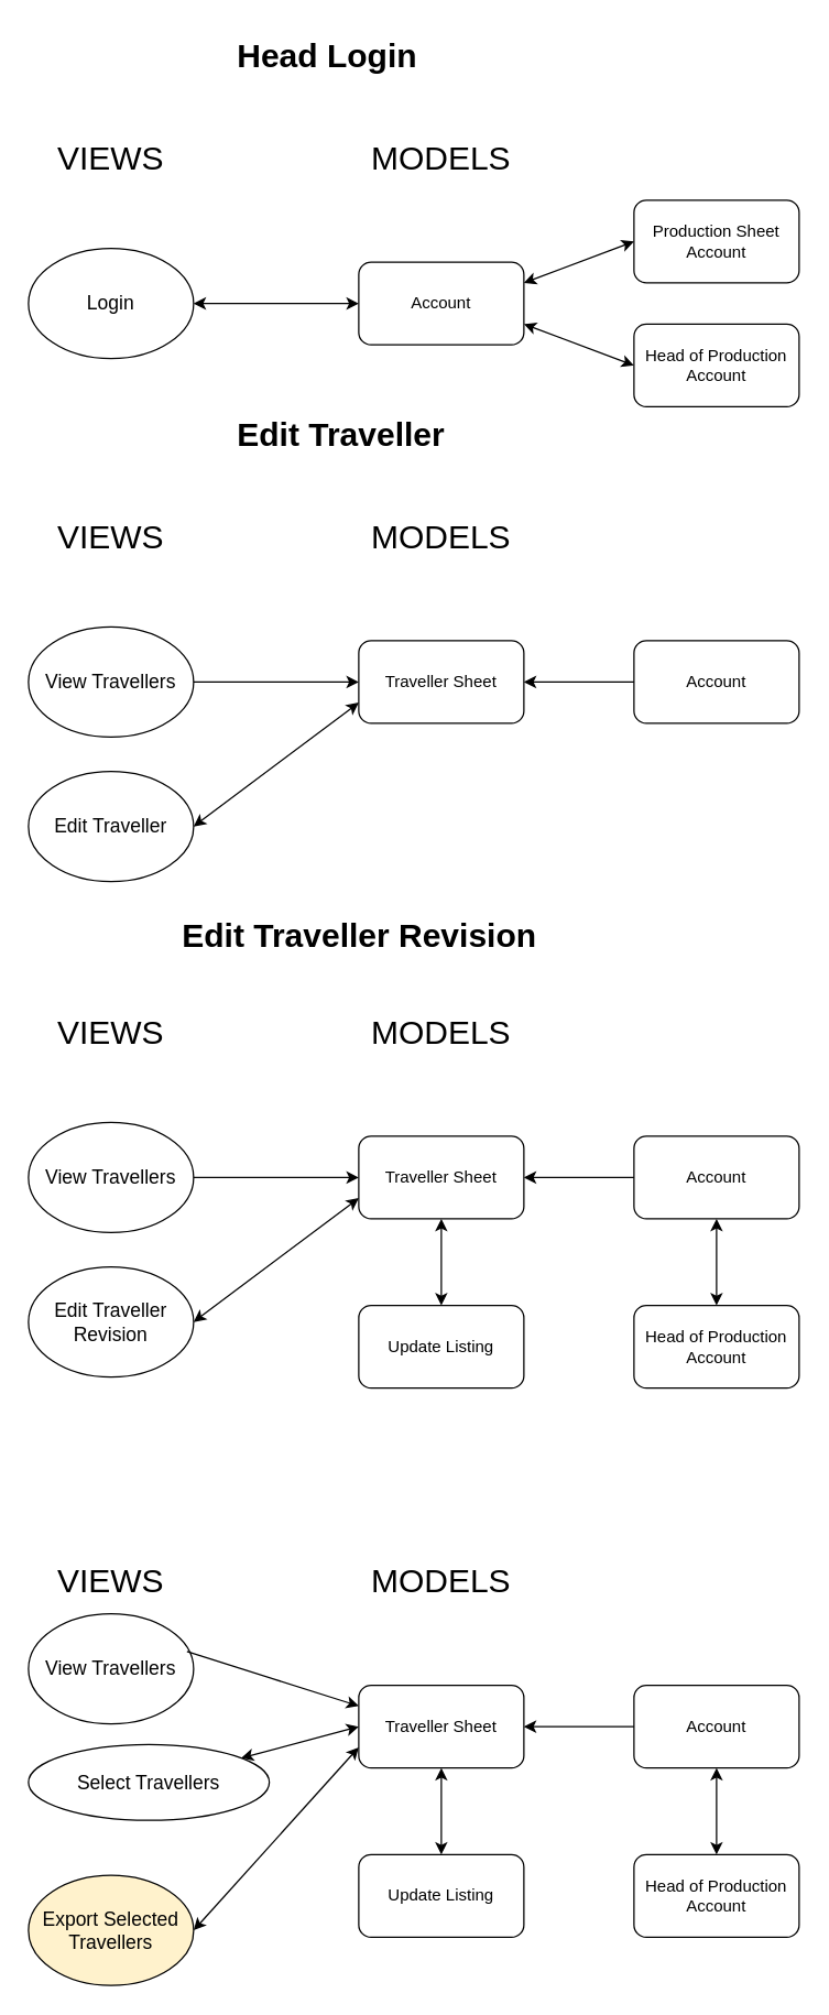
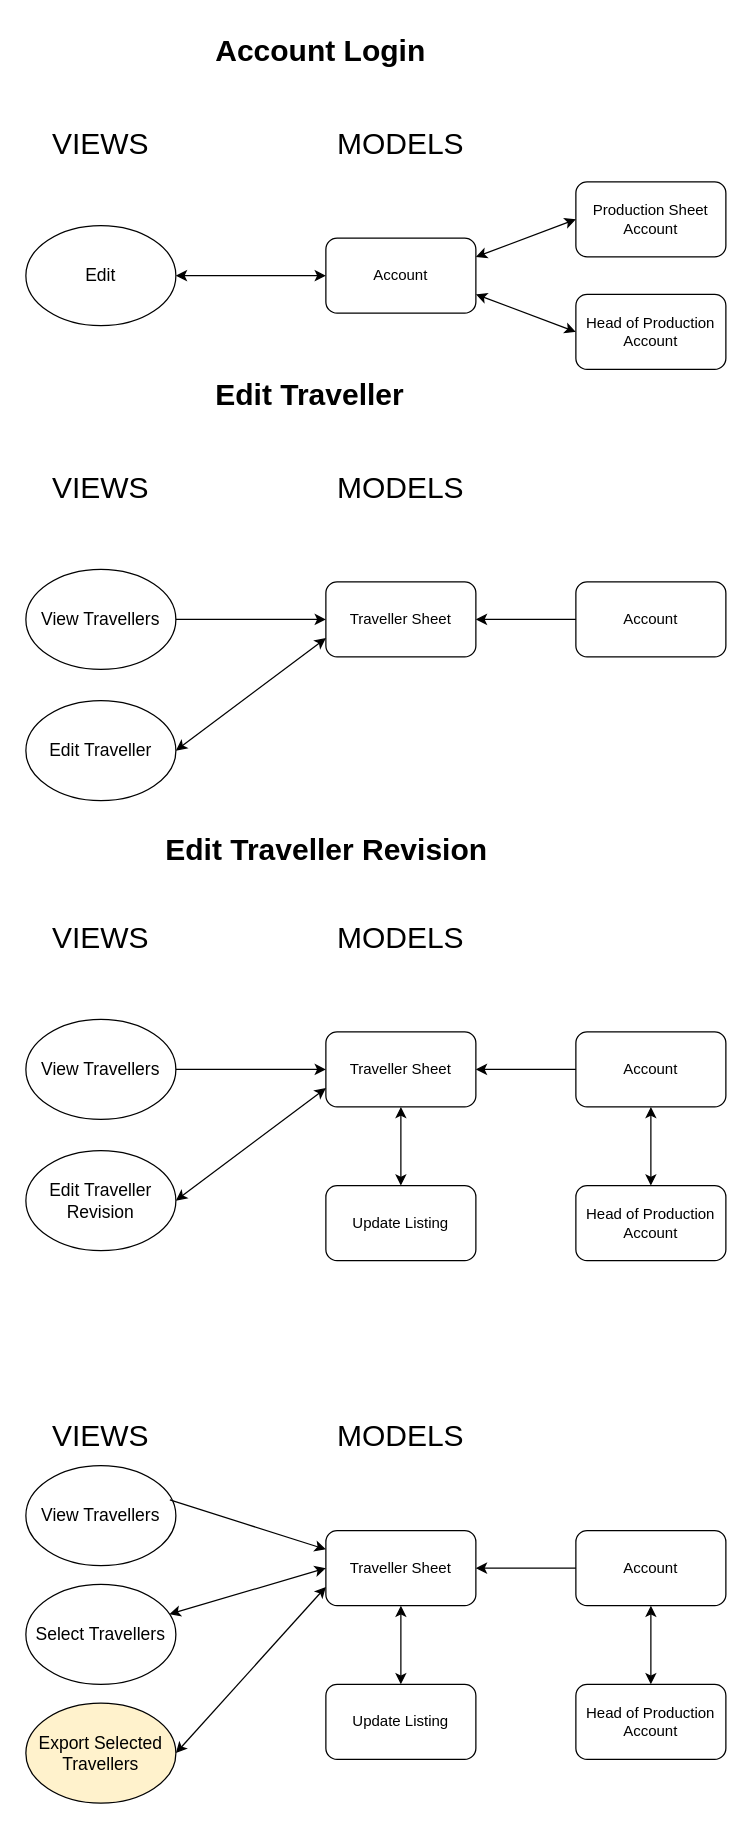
  <mxCell id="0" />
  <mxCell id="1" parent="0" />
  <mxCell id="2" value="&lt;font style=&quot;font-size: 24px;&quot;&gt;VIEWS&lt;/font&gt;" style="text;html=1;align=center;verticalAlign=middle;whiteSpace=wrap;rounded=0;" vertex="1" parent="1"><mxGeometry x="50" y="100" width="60" height="30" as="geometry" /></mxCell>
  <mxCell id="3" value="&lt;font style=&quot;font-size: 24px;&quot;&gt;MODELS&lt;/font&gt;" style="text;html=1;align=center;verticalAlign=middle;whiteSpace=wrap;rounded=0;" vertex="1" parent="1"><mxGeometry x="290" y="100" width="60" height="30" as="geometry" /></mxCell>
- <mxCell id="4" value="&lt;font style=&quot;font-size: 14px;&quot;&gt;Login&lt;/font&gt;" style="ellipse;whiteSpace=wrap;html=1;" vertex="1" parent="1"><mxGeometry x="20" y="180" width="120" height="80" as="geometry" /></mxCell>
+ <mxCell id="4" value="&lt;font style=&quot;font-size: 14px;&quot;&gt;Edit&lt;/font&gt;" style="ellipse;whiteSpace=wrap;html=1;" vertex="1" parent="1"><mxGeometry x="20" y="180" width="120" height="80" as="geometry" /></mxCell>
  <mxCell id="5" value="Account" style="rounded=1;whiteSpace=wrap;html=1;" vertex="1" parent="1"><mxGeometry x="260" y="190" width="120" height="60" as="geometry" /></mxCell>
  <mxCell id="6" value="Production Sheet Account" style="rounded=1;whiteSpace=wrap;html=1;" vertex="1" parent="1"><mxGeometry x="460" y="145" width="120" height="60" as="geometry" /></mxCell>
  <mxCell id="7" value="Head of Production Account" style="rounded=1;whiteSpace=wrap;html=1;" vertex="1" parent="1"><mxGeometry x="460" y="235" width="120" height="60" as="geometry" /></mxCell>
  <mxCell id="8" value="" style="endArrow=classic;startArrow=classic;html=1;rounded=0;entryX=0;entryY=0.5;entryDx=0;entryDy=0;exitX=1;exitY=0.25;exitDx=0;exitDy=0;" edge="1" parent="1" source="5" target="6"><mxGeometry width="50" height="50" relative="1" as="geometry"><mxPoint x="390" y="190" as="sourcePoint" /><mxPoint x="440" y="140" as="targetPoint" /></mxGeometry></mxCell>
  <mxCell id="9" value="" style="endArrow=classic;startArrow=classic;html=1;rounded=0;entryX=0;entryY=0.5;entryDx=0;entryDy=0;exitX=1;exitY=0.75;exitDx=0;exitDy=0;" edge="1" parent="1" source="5" target="7"><mxGeometry width="50" height="50" relative="1" as="geometry"><mxPoint x="390" y="215" as="sourcePoint" /><mxPoint x="470" y="185" as="targetPoint" /></mxGeometry></mxCell>
  <mxCell id="10" value="" style="endArrow=classic;startArrow=classic;html=1;rounded=0;entryX=0;entryY=0.5;entryDx=0;entryDy=0;exitX=1;exitY=0.5;exitDx=0;exitDy=0;" edge="1" parent="1" source="4" target="5"><mxGeometry width="50" height="50" relative="1" as="geometry"><mxPoint x="160" y="260" as="sourcePoint" /><mxPoint x="210" y="210" as="targetPoint" /></mxGeometry></mxCell>
- <mxCell id="11" value="&lt;h1 style=&quot;margin-top: 0px;&quot;&gt;Head Login&lt;/h1&gt;" style="text;html=1;whiteSpace=wrap;overflow=hidden;rounded=0;" vertex="1" parent="1"><mxGeometry x="170" y="20" width="180" height="120" as="geometry" /></mxCell>
+ <mxCell id="11" value="&lt;h1 style=&quot;margin-top: 0px;&quot;&gt;Account Login&lt;/h1&gt;" style="text;html=1;whiteSpace=wrap;overflow=hidden;rounded=0;" vertex="1" parent="1"><mxGeometry x="170" y="20" width="180" height="120" as="geometry" /></mxCell>
  <mxCell id="12" value="&lt;font style=&quot;font-size: 24px;&quot;&gt;VIEWS&lt;/font&gt;" style="text;html=1;align=center;verticalAlign=middle;whiteSpace=wrap;rounded=0;" vertex="1" parent="1"><mxGeometry x="50" y="375" width="60" height="30" as="geometry" /></mxCell>
  <mxCell id="13" value="&lt;font style=&quot;font-size: 24px;&quot;&gt;MODELS&lt;/font&gt;" style="text;html=1;align=center;verticalAlign=middle;whiteSpace=wrap;rounded=0;" vertex="1" parent="1"><mxGeometry x="290" y="375" width="60" height="30" as="geometry" /></mxCell>
  <mxCell id="14" value="&lt;font style=&quot;font-size: 14px;&quot;&gt;View Travellers&lt;/font&gt;" style="ellipse;whiteSpace=wrap;html=1;" vertex="1" parent="1"><mxGeometry x="20" y="455" width="120" height="80" as="geometry" /></mxCell>
  <mxCell id="15" value="Traveller Sheet" style="rounded=1;whiteSpace=wrap;html=1;" vertex="1" parent="1"><mxGeometry x="260" y="465" width="120" height="60" as="geometry" /></mxCell>
  <mxCell id="16" value="Account" style="rounded=1;whiteSpace=wrap;html=1;" vertex="1" parent="1"><mxGeometry x="460" y="465" width="120" height="60" as="geometry" /></mxCell>
  <mxCell id="17" value="" style="endArrow=classic;startArrow=classic;html=1;rounded=0;entryX=0;entryY=0.75;entryDx=0;entryDy=0;exitX=1;exitY=0.5;exitDx=0;exitDy=0;" edge="1" parent="1" source="19" target="15"><mxGeometry width="50" height="50" relative="1" as="geometry"><mxPoint x="160" y="590" as="sourcePoint" /><mxPoint x="280" y="590" as="targetPoint" /></mxGeometry></mxCell>
  <mxCell id="18" value="&lt;h1 style=&quot;margin-top: 0px;&quot;&gt;Edit Traveller&lt;/h1&gt;" style="text;html=1;whiteSpace=wrap;overflow=hidden;rounded=0;" vertex="1" parent="1"><mxGeometry x="170" y="295" width="180" height="47" as="geometry" /></mxCell>
  <mxCell id="19" value="&lt;font style=&quot;font-size: 14px;&quot;&gt;Edit Traveller&lt;/font&gt;" style="ellipse;whiteSpace=wrap;html=1;" vertex="1" parent="1"><mxGeometry x="20" y="560" width="120" height="80" as="geometry" /></mxCell>
  <mxCell id="20" value="" style="endArrow=classic;html=1;rounded=0;exitX=1;exitY=0.5;exitDx=0;exitDy=0;entryX=0;entryY=0.5;entryDx=0;entryDy=0;" edge="1" parent="1" source="14" target="15"><mxGeometry width="50" height="50" relative="1" as="geometry"><mxPoint x="170" y="510" as="sourcePoint" /><mxPoint x="220" y="460" as="targetPoint" /></mxGeometry></mxCell>
  <mxCell id="21" value="" style="endArrow=classic;html=1;rounded=0;exitX=0;exitY=0.5;exitDx=0;exitDy=0;entryX=1;entryY=0.5;entryDx=0;entryDy=0;" edge="1" parent="1" source="16" target="15"><mxGeometry width="50" height="50" relative="1" as="geometry"><mxPoint x="370" y="610" as="sourcePoint" /><mxPoint x="420" y="560" as="targetPoint" /></mxGeometry></mxCell>
  <mxCell id="22" value="&lt;font style=&quot;font-size: 24px;&quot;&gt;VIEWS&lt;/font&gt;" style="text;html=1;align=center;verticalAlign=middle;whiteSpace=wrap;rounded=0;" vertex="1" parent="1"><mxGeometry x="50" y="735" width="60" height="30" as="geometry" /></mxCell>
  <mxCell id="23" value="&lt;font style=&quot;font-size: 24px;&quot;&gt;MODELS&lt;/font&gt;" style="text;html=1;align=center;verticalAlign=middle;whiteSpace=wrap;rounded=0;" vertex="1" parent="1"><mxGeometry x="290" y="735" width="60" height="30" as="geometry" /></mxCell>
  <mxCell id="24" value="&lt;font style=&quot;font-size: 14px;&quot;&gt;View Travellers&lt;/font&gt;" style="ellipse;whiteSpace=wrap;html=1;" vertex="1" parent="1"><mxGeometry x="20" y="815" width="120" height="80" as="geometry" /></mxCell>
  <mxCell id="25" value="Traveller Sheet" style="rounded=1;whiteSpace=wrap;html=1;" vertex="1" parent="1"><mxGeometry x="260" y="825" width="120" height="60" as="geometry" /></mxCell>
  <mxCell id="26" value="Account" style="rounded=1;whiteSpace=wrap;html=1;" vertex="1" parent="1"><mxGeometry x="460" y="825" width="120" height="60" as="geometry" /></mxCell>
  <mxCell id="27" value="" style="endArrow=classic;startArrow=classic;html=1;rounded=0;entryX=0;entryY=0.75;entryDx=0;entryDy=0;exitX=1;exitY=0.5;exitDx=0;exitDy=0;" edge="1" parent="1" source="29" target="25"><mxGeometry width="50" height="50" relative="1" as="geometry"><mxPoint x="160" y="950" as="sourcePoint" /><mxPoint x="280" y="950" as="targetPoint" /></mxGeometry></mxCell>
  <mxCell id="28" value="&lt;h1 style=&quot;margin-top: 0px;&quot;&gt;Edit Traveller Revision&lt;/h1&gt;" style="text;html=1;whiteSpace=wrap;overflow=hidden;rounded=0;" vertex="1" parent="1"><mxGeometry x="129.5" y="659" width="261" height="47" as="geometry" /></mxCell>
  <mxCell id="29" value="&lt;font style=&quot;font-size: 14px;&quot;&gt;Edit Traveller Revision&lt;/font&gt;" style="ellipse;whiteSpace=wrap;html=1;" vertex="1" parent="1"><mxGeometry x="20" y="920" width="120" height="80" as="geometry" /></mxCell>
  <mxCell id="30" value="" style="endArrow=classic;html=1;rounded=0;exitX=1;exitY=0.5;exitDx=0;exitDy=0;entryX=0;entryY=0.5;entryDx=0;entryDy=0;" edge="1" parent="1" source="24" target="25"><mxGeometry width="50" height="50" relative="1" as="geometry"><mxPoint x="170" y="870" as="sourcePoint" /><mxPoint x="220" y="820" as="targetPoint" /></mxGeometry></mxCell>
  <mxCell id="31" value="" style="endArrow=classic;html=1;rounded=0;exitX=0;exitY=0.5;exitDx=0;exitDy=0;entryX=1;entryY=0.5;entryDx=0;entryDy=0;" edge="1" parent="1" source="26" target="25"><mxGeometry width="50" height="50" relative="1" as="geometry"><mxPoint x="370" y="970" as="sourcePoint" /><mxPoint x="420" y="920" as="targetPoint" /></mxGeometry></mxCell>
  <mxCell id="32" value="Update Listing" style="rounded=1;whiteSpace=wrap;html=1;" vertex="1" parent="1"><mxGeometry x="260" y="948" width="120" height="60" as="geometry" /></mxCell>
  <mxCell id="33" value="" style="endArrow=classic;startArrow=classic;html=1;rounded=0;entryX=0.5;entryY=1;entryDx=0;entryDy=0;exitX=0.5;exitY=0;exitDx=0;exitDy=0;" edge="1" parent="1" source="32" target="25"><mxGeometry width="50" height="50" relative="1" as="geometry"><mxPoint x="244" y="956" as="sourcePoint" /><mxPoint x="294" y="906" as="targetPoint" /></mxGeometry></mxCell>
  <mxCell id="34" value="Head of Production Account" style="rounded=1;whiteSpace=wrap;html=1;" vertex="1" parent="1"><mxGeometry x="460" y="948" width="120" height="60" as="geometry" /></mxCell>
  <mxCell id="35" value="" style="endArrow=classic;startArrow=classic;html=1;rounded=0;entryX=0.5;entryY=1;entryDx=0;entryDy=0;" edge="1" parent="1" source="34" target="26"><mxGeometry width="50" height="50" relative="1" as="geometry"><mxPoint x="423" y="952" as="sourcePoint" /><mxPoint x="473" y="902" as="targetPoint" /></mxGeometry></mxCell>
  <mxCell id="36" value="&lt;font style=&quot;font-size: 24px;&quot;&gt;VIEWS&lt;/font&gt;" style="text;html=1;align=center;verticalAlign=middle;whiteSpace=wrap;rounded=0;" vertex="1" parent="1"><mxGeometry x="50" y="1134" width="60" height="30" as="geometry" /></mxCell>
  <mxCell id="37" value="&lt;font style=&quot;font-size: 24px;&quot;&gt;MODELS&lt;/font&gt;" style="text;html=1;align=center;verticalAlign=middle;whiteSpace=wrap;rounded=0;" vertex="1" parent="1"><mxGeometry x="290" y="1134" width="60" height="30" as="geometry" /></mxCell>
  <mxCell id="38" value="&lt;font style=&quot;font-size: 14px;&quot;&gt;View Travellers&lt;/font&gt;" style="ellipse;whiteSpace=wrap;html=1;" vertex="1" parent="1"><mxGeometry x="20" y="1172" width="120" height="80" as="geometry" /></mxCell>
  <mxCell id="39" value="Traveller Sheet" style="rounded=1;whiteSpace=wrap;html=1;" vertex="1" parent="1"><mxGeometry x="260" y="1224" width="120" height="60" as="geometry" /></mxCell>
  <mxCell id="40" value="Account" style="rounded=1;whiteSpace=wrap;html=1;" vertex="1" parent="1"><mxGeometry x="460" y="1224" width="120" height="60" as="geometry" /></mxCell>
  <mxCell id="41" value="" style="endArrow=classic;startArrow=classic;html=1;rounded=0;entryX=0;entryY=0.5;entryDx=0;entryDy=0;" edge="1" parent="1" source="42" target="39"><mxGeometry width="50" height="50" relative="1" as="geometry"><mxPoint x="160" y="1349" as="sourcePoint" /><mxPoint x="280" y="1349" as="targetPoint" /></mxGeometry></mxCell>
- <mxCell id="42" value="&lt;font style=&quot;font-size: 14px;&quot;&gt;Select Travellers&lt;/font&gt;" style="ellipse;whiteSpace=wrap;html=1;" vertex="1" parent="1"><mxGeometry x="20" y="1267" width="175" height="55" as="geometry" /></mxCell>
+ <mxCell id="42" value="&lt;font style=&quot;font-size: 14px;&quot;&gt;Select Travellers&lt;/font&gt;" style="ellipse;whiteSpace=wrap;html=1;" vertex="1" parent="1"><mxGeometry x="20" y="1267" width="120" height="80" as="geometry" /></mxCell>
  <mxCell id="43" value="" style="endArrow=classic;html=1;rounded=0;exitX=0.96;exitY=0.343;exitDx=0;exitDy=0;entryX=0;entryY=0.25;entryDx=0;entryDy=0;exitPerimeter=0;" edge="1" parent="1" source="38" target="39"><mxGeometry width="50" height="50" relative="1" as="geometry"><mxPoint x="170" y="1269" as="sourcePoint" /><mxPoint x="220" y="1219" as="targetPoint" /></mxGeometry></mxCell>
  <mxCell id="44" value="" style="endArrow=classic;html=1;rounded=0;exitX=0;exitY=0.5;exitDx=0;exitDy=0;entryX=1;entryY=0.5;entryDx=0;entryDy=0;" edge="1" parent="1" source="40" target="39"><mxGeometry width="50" height="50" relative="1" as="geometry"><mxPoint x="370" y="1369" as="sourcePoint" /><mxPoint x="420" y="1319" as="targetPoint" /></mxGeometry></mxCell>
  <mxCell id="45" value="Update Listing" style="rounded=1;whiteSpace=wrap;html=1;" vertex="1" parent="1"><mxGeometry x="260" y="1347" width="120" height="60" as="geometry" /></mxCell>
  <mxCell id="46" value="" style="endArrow=classic;startArrow=classic;html=1;rounded=0;entryX=0.5;entryY=1;entryDx=0;entryDy=0;exitX=0.5;exitY=0;exitDx=0;exitDy=0;" edge="1" parent="1" source="45" target="39"><mxGeometry width="50" height="50" relative="1" as="geometry"><mxPoint x="244" y="1355" as="sourcePoint" /><mxPoint x="294" y="1305" as="targetPoint" /></mxGeometry></mxCell>
  <mxCell id="47" value="Head of Production Account" style="rounded=1;whiteSpace=wrap;html=1;" vertex="1" parent="1"><mxGeometry x="460" y="1347" width="120" height="60" as="geometry" /></mxCell>
  <mxCell id="48" value="" style="endArrow=classic;startArrow=classic;html=1;rounded=0;entryX=0.5;entryY=1;entryDx=0;entryDy=0;" edge="1" parent="1" source="47" target="40"><mxGeometry width="50" height="50" relative="1" as="geometry"><mxPoint x="423" y="1351" as="sourcePoint" /><mxPoint x="473" y="1301" as="targetPoint" /></mxGeometry></mxCell>
  <mxCell id="49" value="&lt;font style=&quot;font-size: 14px;&quot;&gt;Export Selected Travellers&lt;/font&gt;" style="ellipse;whiteSpace=wrap;html=1;fillColor=#fff2cc;" vertex="1" parent="1"><mxGeometry x="20" y="1362" width="120" height="80" as="geometry" /></mxCell>
  <mxCell id="50" value="" style="endArrow=classic;startArrow=classic;html=1;rounded=0;entryX=0;entryY=0.75;entryDx=0;entryDy=0;exitX=1;exitY=0.5;exitDx=0;exitDy=0;" edge="1" parent="1" source="49" target="39"><mxGeometry width="50" height="50" relative="1" as="geometry"><mxPoint x="150" y="1317" as="sourcePoint" /><mxPoint x="270" y="1264" as="targetPoint" /></mxGeometry></mxCell>
